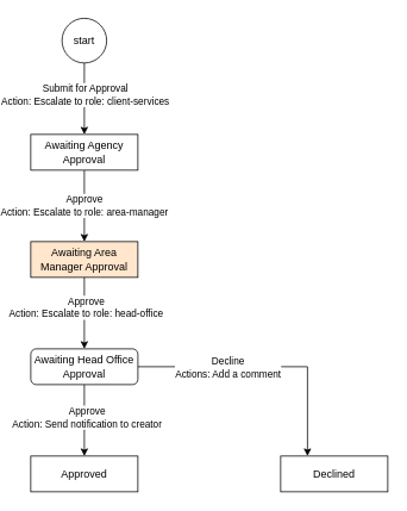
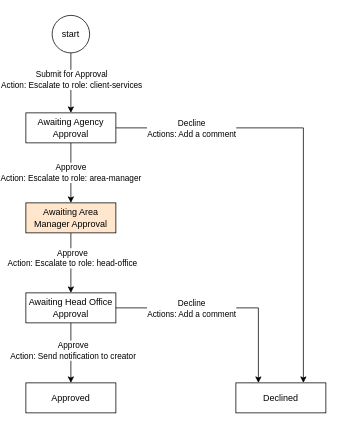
  <mxCell id="0" />
  <mxCell id="1" parent="0" />
  <mxCell id="2" style="edgeStyle=orthogonalEdgeStyle;rounded=0;orthogonalLoop=1;jettySize=auto;html=1;exitX=0.5;exitY=1;exitDx=0;exitDy=0;entryX=0.5;entryY=0;entryDx=0;entryDy=0;" edge="1" parent="1" source="4" target="8"><mxGeometry relative="1" as="geometry" /></mxCell>
  <mxCell id="3" value="Submit for Approval&lt;br&gt;Action: Escalate to role: client-services" style="edgeLabel;html=1;align=center;verticalAlign=middle;resizable=0;points=[];" vertex="1" connectable="0" parent="2"><mxGeometry x="-0.36" y="-1" relative="1" as="geometry"><mxPoint x="1" y="9" as="offset" /></mxGeometry></mxCell>
  <mxCell id="4" value="start" style="ellipse;whiteSpace=wrap;html=1;" vertex="1" parent="1"><mxGeometry x="55" y="20" width="50" height="50" as="geometry" /></mxCell>
  <mxCell id="5" value="Approve&lt;br&gt;Action: Escalate to role: area-manager" style="edgeStyle=orthogonalEdgeStyle;rounded=0;orthogonalLoop=1;jettySize=auto;html=1;exitX=0.5;exitY=1;exitDx=0;exitDy=0;" edge="1" parent="1" source="8" target="11"><mxGeometry relative="1" as="geometry" /></mxCell>
+ <mxCell id="6" style="edgeStyle=orthogonalEdgeStyle;rounded=0;orthogonalLoop=1;jettySize=auto;html=1;exitX=1;exitY=0.5;exitDx=0;exitDy=0;entryX=0.75;entryY=0;entryDx=0;entryDy=0;" edge="1" parent="1" source="8" target="18"><mxGeometry relative="1" as="geometry" /></mxCell>
+ <mxCell id="7" value="Decline&lt;br&gt;Actions: Add a comment" style="edgeLabel;html=1;align=center;verticalAlign=middle;resizable=0;points=[];" vertex="1" connectable="0" parent="6"><mxGeometry x="-0.221" y="2" relative="1" as="geometry"><mxPoint x="-130" y="2" as="offset" /></mxGeometry></mxCell>
  <mxCell id="8" value="Awaiting Agency Approval" style="rounded=0;whiteSpace=wrap;html=1;" vertex="1" parent="1"><mxGeometry x="20" y="150" width="120" height="40" as="geometry" /></mxCell>
  <mxCell id="9" style="edgeStyle=orthogonalEdgeStyle;rounded=0;orthogonalLoop=1;jettySize=auto;html=1;exitX=0.5;exitY=1;exitDx=0;exitDy=0;" edge="1" parent="1" source="11" target="16"><mxGeometry relative="1" as="geometry" /></mxCell>
  <mxCell id="10" value="Approve&lt;br style=&quot;border-color: var(--border-color);&quot;&gt;Action: Escalate to role: head-office" style="edgeLabel;html=1;align=center;verticalAlign=middle;resizable=0;points=[];" vertex="1" connectable="0" parent="9"><mxGeometry x="-0.175" y="1" relative="1" as="geometry"><mxPoint as="offset" /></mxGeometry></mxCell>
  <mxCell id="11" value="Awaiting Area Manager Approval" style="rounded=0;whiteSpace=wrap;html=1;fillColor=#ffe6cc;" vertex="1" parent="1"><mxGeometry x="20" y="270" width="120" height="40" as="geometry" /></mxCell>
  <mxCell id="12" style="edgeStyle=orthogonalEdgeStyle;rounded=0;orthogonalLoop=1;jettySize=auto;html=1;exitX=1;exitY=0.5;exitDx=0;exitDy=0;entryX=0.25;entryY=0;entryDx=0;entryDy=0;" edge="1" parent="1" source="16" target="18"><mxGeometry relative="1" as="geometry" /></mxCell>
  <mxCell id="13" value="Decline&lt;br style=&quot;border-color: var(--border-color);&quot;&gt;Actions: Add a comment" style="edgeLabel;html=1;align=center;verticalAlign=middle;resizable=0;points=[];" vertex="1" connectable="0" parent="12"><mxGeometry x="0.391" y="1" relative="1" as="geometry"><mxPoint x="-91" y="-12" as="offset" /></mxGeometry></mxCell>
  <mxCell id="14" style="edgeStyle=orthogonalEdgeStyle;rounded=0;orthogonalLoop=1;jettySize=auto;html=1;exitX=0.5;exitY=1;exitDx=0;exitDy=0;entryX=0.5;entryY=0;entryDx=0;entryDy=0;" edge="1" parent="1" source="16" target="17"><mxGeometry relative="1" as="geometry" /></mxCell>
  <mxCell id="15" value="Approve&lt;br style=&quot;border-color: var(--border-color);&quot;&gt;Action: Send notification to creator" style="edgeLabel;html=1;align=center;verticalAlign=middle;resizable=0;points=[];" vertex="1" connectable="0" parent="14"><mxGeometry x="-0.1" y="2" relative="1" as="geometry"><mxPoint as="offset" /></mxGeometry></mxCell>
- <mxCell id="16" value="Awaiting Head Office Approval" style="whiteSpace=wrap;html=1;rounded=1;" vertex="1" parent="1"><mxGeometry x="20" y="390" width="120" height="40" as="geometry" /></mxCell>
+ <mxCell id="16" value="Awaiting Head Office Approval" style="rounded=0;whiteSpace=wrap;html=1;" vertex="1" parent="1"><mxGeometry x="20" y="390" width="120" height="40" as="geometry" /></mxCell>
  <mxCell id="17" value="Approved" style="rounded=0;whiteSpace=wrap;html=1;" vertex="1" parent="1"><mxGeometry x="20" y="510" width="120" height="40" as="geometry" /></mxCell>
  <mxCell id="18" value="Declined" style="rounded=0;whiteSpace=wrap;html=1;" vertex="1" parent="1"><mxGeometry x="300" y="510" width="120" height="40" as="geometry" /></mxCell>
